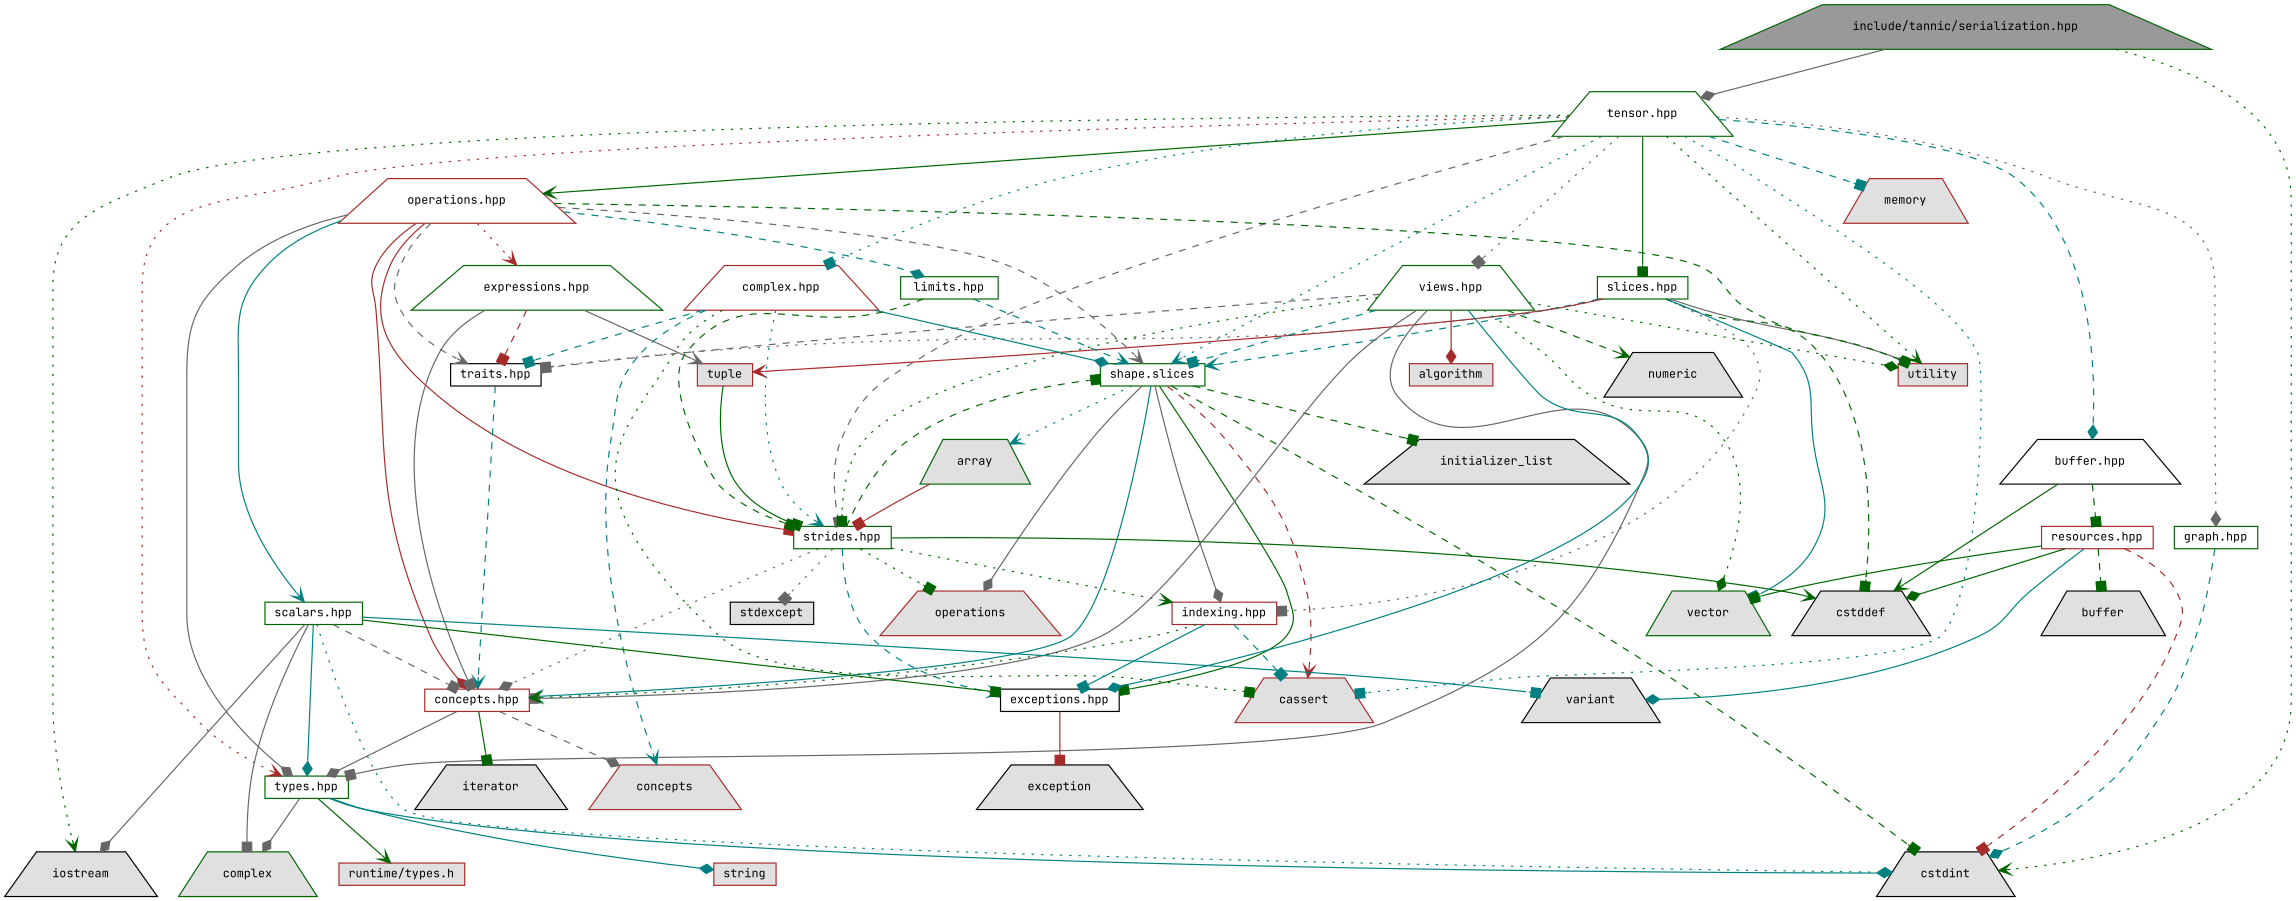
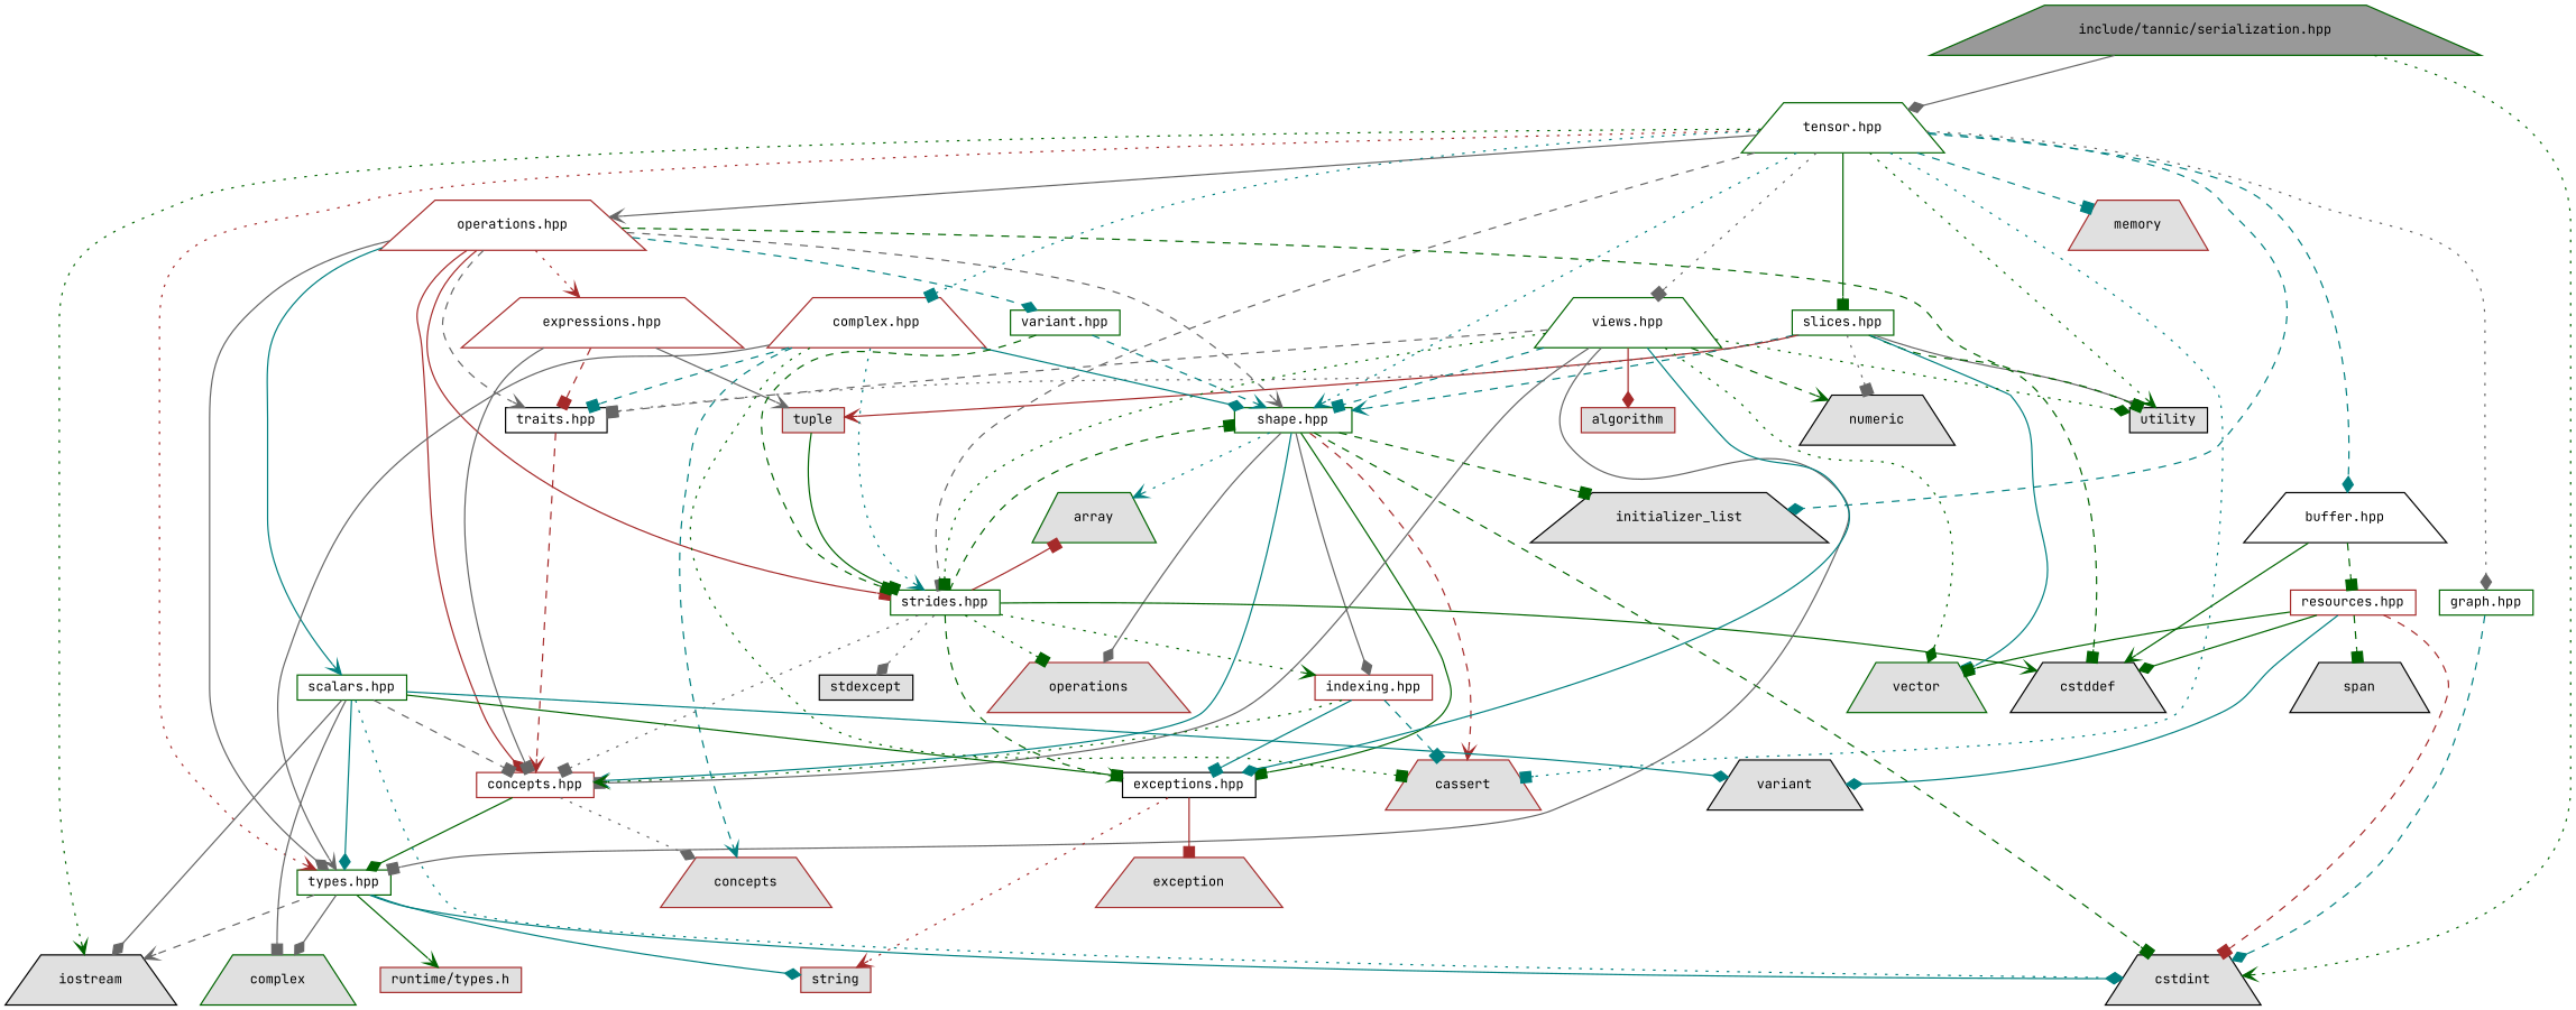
  digraph {
    fontname="JetBrains Mono"
    node [color=brown fillcolor="#E0E0E0" fontname="JetBrains Mono" fontsize=10 shape=trapezium style=filled]
    edge [arrowhead=box color=teal fontname="JetBrains Mono" fontsize=10 labelfontname=Helvetica labelfontsize=10 style=solid]
    n1 [color=darkgreen fillcolor=grey60 fontcolor=black height=0.2 label="include/tannic/serialization.hpp" width=0.4]
    n2 [color=black height=0.2 label=cstdint width=0.4]
    n3 [color=darkgreen fillcolor=white height=0.2 label="tensor.hpp" width=0.4]
    n4 [color=black height=0.2 label=iostream width=0.4]
    n5 [height=0.2 label=memory width=0.4]
    n6 [height=0.2 label=cassert width=0.4]
-   n7 [height=0.2 label=utility shape=box width=0.4]
+   n7 [color=black height=0.2 label=utility shape=box width=0.4]
    n8 [color=black height=0.2 label=initializer_list width=0.4]
    n9 [color=darkgreen fillcolor=white height=0.2 label="types.hpp" shape=box width=0.4]
-   n10 [color=darkgreen fillcolor=white height=0.2 label="shape.slices" shape=box width=0.4]
+   n10 [color=darkgreen fillcolor=white height=0.2 label="shape.hpp" shape=box width=0.4]
    n11 [color=darkgreen fillcolor=white height=0.2 label="strides.hpp" shape=box width=0.4]
    n12 [color=black fillcolor=white height=0.2 label="buffer.hpp" width=0.4]
    n13 [color=darkgreen fillcolor=white height=0.2 label="slices.hpp" shape=box width=0.4]
    n14 [color=darkgreen fillcolor=white height=0.2 label="views.hpp" width=0.4]
    n15 [fillcolor=white height=0.2 label="operations.hpp" width=0.4]
    n16 [fillcolor=white height=0.2 label="complex.hpp" width=0.4]
    n17 [color=darkgreen fillcolor=white height=0.2 label="graph.hpp" shape=box width=0.4]
    n18 [height=0.2 label=string shape=box width=0.4]
    n19 [color=darkgreen height=0.2 label=complex width=0.4]
    n20 [height=0.2 label="runtime/types.h" shape=box width=0.4]
    n21 [color=darkgreen height=0.2 label=array width=0.4]
    n22 [height=0.2 label=operations width=0.4]
    n23 [fillcolor=white height=0.2 label="concepts.hpp" shape=box width=0.4]
    n24 [fillcolor=white height=0.2 label="indexing.hpp" shape=box width=0.4]
    n25 [color=black fillcolor=white height=0.2 label="exceptions.hpp" shape=box width=0.4]
    n26 [color=black height=0.2 label=cstddef width=0.4]
    n27 [color=black height=0.2 label=stdexcept shape=box width=0.4]
    n28 [fillcolor=white height=0.2 label="resources.hpp" shape=box width=0.4]
    n29 [color=darkgreen height=0.2 label=vector width=0.4]
    n30 [height=0.2 label=tuple shape=box width=0.4]
    n31 [color=black fillcolor=white height=0.2 label="traits.hpp" shape=box width=0.4]
    n32 [height=0.2 label=algorithm shape=box width=0.4]
    n33 [color=black height=0.2 label=numeric width=0.4]
-   n34 [color=darkgreen fillcolor=white height=0.2 label="expressions.hpp" width=0.4]
+   n34 [fillcolor=white height=0.2 label="expressions.hpp" width=0.4]
    n35 [color=darkgreen fillcolor=white height=0.2 label="scalars.hpp" shape=box width=0.4]
-   n36 [color=darkgreen fillcolor=white height=0.2 label="limits.hpp" shape=box width=0.4]
+   n36 [color=darkgreen fillcolor=white height=0.2 label="variant.hpp" shape=box width=0.4]
    n37 [height=0.2 label=concepts width=0.4]
-   n38 [color=black height=0.2 label=iterator width=0.4]
-   n39 [color=black height=0.2 label=exception width=0.4]
-   n40 [color=black height=0.2 label=buffer width=0.4]
+   n39 [height=0.2 label=exception width=0.4]
+   n40 [color=black height=0.2 label=span width=0.4]
    n41 [color=black height=0.2 label=variant width=0.4]
    n1 -> n2 [arrowhead=vee color=darkgreen style=dotted]
    n1 -> n3 [arrowhead=diamond color=gray40]
    n3 -> n4 [arrowhead=vee color=darkgreen style=dotted]
    n3 -> n5 [style=dashed]
    n3 -> n6 [style=dotted]
    n3 -> n7 [arrowhead=vee color=darkgreen style=dotted]
+   n3 -> n8 [arrowhead=diamond style=dashed]
    n3 -> n9 [arrowhead=vee color=brown style=dotted]
    n3 -> n10 [arrowhead=vee style=dotted]
    n3 -> n11 [color=gray40 style=dashed]
    n3 -> n12 [arrowhead=diamond style=dashed]
    n3 -> n13 [color=darkgreen]
    n3 -> n14 [color=gray40 style=dotted]
-   n3 -> n15 [arrowhead=vee color=darkgreen]
+   n3 -> n15 [arrowhead=vee color=gray40]
    n3 -> n16 [style=dotted]
    n3 -> n17 [arrowhead=diamond color=gray40 style=dotted]
    n9 -> n2 [arrowhead=diamond]
+   n9 -> n4 [arrowhead=vee color=gray40 style=dashed]
    n9 -> n18 [arrowhead=diamond]
    n9 -> n19 [arrowhead=diamond color=gray40]
    n9 -> n20 [arrowhead=vee color=darkgreen]
    n10 -> n2 [color=darkgreen style=dashed]
    n10 -> n6 [arrowhead=vee color=brown style=dashed]
    n10 -> n8 [color=darkgreen style=dashed]
    n10 -> n21 [arrowhead=vee style=dotted]
    n10 -> n22 [arrowhead=diamond color=gray40]
    n10 -> n23 [arrowhead=vee]
    n10 -> n24 [arrowhead=diamond color=gray40]
    n10 -> n25 [color=darkgreen]
    n11 -> n10 [color=darkgreen style=dashed]
-   n21 -> n11 [color=brown]
+   n11 -> n21 [color=brown]
    n11 -> n22 [color=darkgreen style=dotted]
-   n11 -> n23 [arrowhead=diamond color=gray40 style=dotted]
+   n11 -> n23 [color=gray40 style=dotted]
    n11 -> n24 [arrowhead=vee color=darkgreen style=dotted]
-   n11 -> n25 [arrowhead=vee style=dashed]
+   n11 -> n25 [arrowhead=vee color=darkgreen style=dashed]
    n11 -> n26 [arrowhead=vee color=darkgreen]
-   n11 -> n27 [color=gray40 style=dotted]
+   n11 -> n27 [arrowhead=diamond color=gray40 style=dotted]
    n12 -> n26 [arrowhead=vee color=darkgreen]
    n12 -> n28 [color=darkgreen style=dashed]
    n13 -> n7 [arrowhead=diamond color=gray40]
    n13 -> n10 [arrowhead=vee style=dashed]
-   n13 -> n24 [color=gray40 style=dotted]
+   n13 -> n33 [color=gray40 style=dotted]
    n13 -> n26 [color=darkgreen style=dashed]
    n13 -> n29
    n13 -> n30 [arrowhead=vee color=brown]
    n13 -> n31 [color=gray40 style=dotted]
    n14 -> n7 [arrowhead=diamond color=darkgreen style=dotted]
    n14 -> n9 [color=gray40]
    n14 -> n10 [style=dashed]
    n14 -> n11 [color=darkgreen style=dotted]
    n14 -> n23 [color=gray40]
    n14 -> n25 [arrowhead=diamond]
    n14 -> n29 [arrowhead=diamond color=darkgreen style=dotted]
    n14 -> n31 [color=gray40 style=dashed]
    n14 -> n32 [arrowhead=diamond color=brown]
    n14 -> n33 [arrowhead=vee color=darkgreen style=dashed]
    n15 -> n7 [color=darkgreen style=dashed]
    n15 -> n9 [arrowhead=diamond color=gray40]
    n15 -> n10 [arrowhead=vee color=gray40 style=dashed]
    n15 -> n11 [color=brown]
    n15 -> n23 [arrowhead=diamond color=brown]
    n15 -> n31 [arrowhead=vee color=gray40 style=dashed]
    n15 -> n34 [arrowhead=vee color=brown style=dotted]
    n15 -> n35 [arrowhead=vee]
    n15 -> n36 [arrowhead=diamond style=dashed]
    n16 -> n6 [color=darkgreen style=dotted]
+   n16 -> n9 [arrowhead=vee color=gray40]
    n16 -> n10 [arrowhead=diamond]
    n16 -> n11 [arrowhead=vee style=dotted]
    n16 -> n31 [style=dashed]
    n16 -> n37 [arrowhead=vee style=dashed]
    n17 -> n2 [arrowhead=diamond style=dashed]
-   n23 -> n9 [arrowhead=diamond color=gray40]
-   n23 -> n37 [arrowhead=diamond color=gray40 style=dashed]
-   n23 -> n38 [color=darkgreen]
+   n23 -> n9 [arrowhead=diamond color=darkgreen]
+   n23 -> n37 [arrowhead=diamond color=gray40 style=dotted]
    n24 -> n6 [style=dashed]
    n24 -> n23 [arrowhead=vee color=darkgreen style=dotted]
    n24 -> n25
+   n25 -> n18 [arrowhead=vee color=brown style=dotted]
    n25 -> n39 [color=brown]
    n28 -> n2 [color=brown style=dashed]
    n28 -> n26 [arrowhead=diamond color=darkgreen]
    n28 -> n29 [color=darkgreen]
    n28 -> n40 [color=darkgreen style=dashed]
    n28 -> n41 [arrowhead=diamond]
    n30 -> n11 [color=darkgreen]
-   n31 -> n23 [arrowhead=vee style=dashed]
+   n31 -> n23 [arrowhead=vee color=brown style=dashed]
    n34 -> n23 [color=gray40]
    n34 -> n30 [arrowhead=vee color=gray40]
    n34 -> n31 [color=brown style=dashed]
    n35 -> n2 [arrowhead=diamond style=dotted]
    n35 -> n4 [arrowhead=diamond color=gray40]
    n35 -> n9 [arrowhead=diamond]
    n35 -> n19 [color=gray40]
    n35 -> n23 [color=gray40 style=dashed]
    n35 -> n25 [color=darkgreen]
-   n35 -> n41
+   n35 -> n41 [arrowhead=diamond]
    n36 -> n10 [arrowhead=vee style=dashed]
    n36 -> n11 [color=darkgreen style=dashed]
  }
